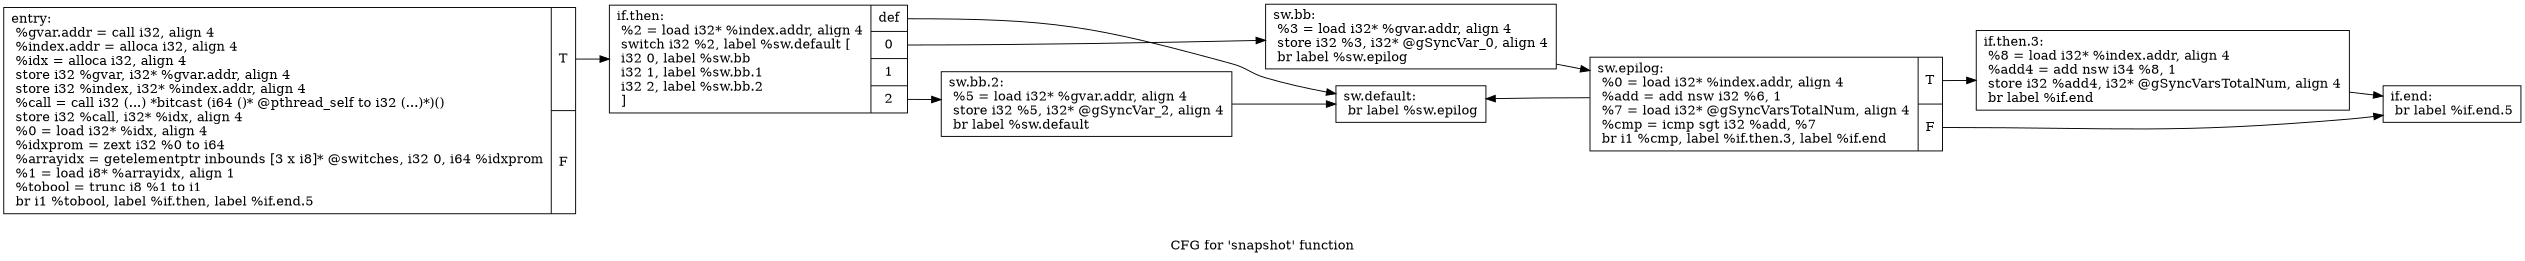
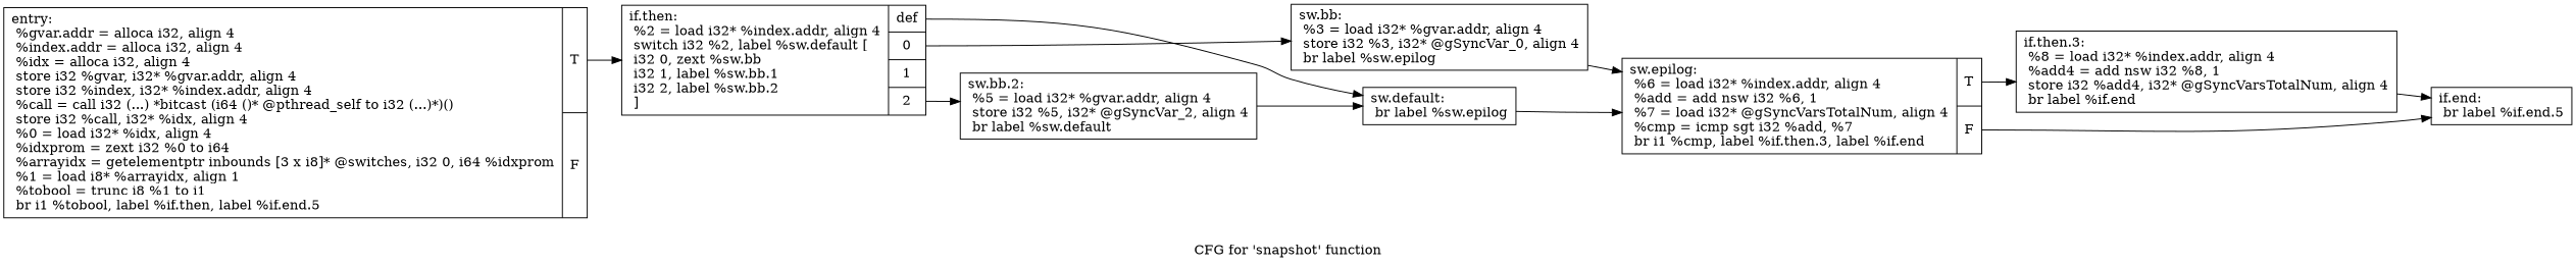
  digraph {
    label="CFG for 'snapshot' function"
    rankdir=LR
    node [shape=record]
-   n1 [label="{entry:\l  %gvar.addr = call i32, align 4\l  %index.addr = alloca i32, align 4\l  %idx = alloca i32, align 4\l  store i32 %gvar, i32* %gvar.addr, align 4\l  store i32 %index, i32* %index.addr, align 4\l  %call = call i32 (...) *bitcast (i64 ()* @pthread_self to i32 (...)*)()\l  store i32 %call, i32* %idx, align 4\l  %0 = load i32* %idx, align 4\l  %idxprom = zext i32 %0 to i64\l  %arrayidx = getelementptr inbounds [3 x i8]* @switches, i32 0, i64 %idxprom\l  %1 = load i8* %arrayidx, align 1\l  %tobool = trunc i8 %1 to i1\l  br i1 %tobool, label %if.then, label %if.end.5\l|{<s0>T|<s1>F}}"]
-   n2 [label="{if.then:                                          \l  %2 = load i32* %index.addr, align 4\l  switch i32 %2, label %sw.default [\l    i32 0, label %sw.bb\l    i32 1, label %sw.bb.1\l    i32 2, label %sw.bb.2\l  ]\l|{<s0>def|<s1>0|<s2>1|<s3>2}}"]
+   n1 [label="{entry:\l  %gvar.addr = alloca i32, align 4\l  %index.addr = alloca i32, align 4\l  %idx = alloca i32, align 4\l  store i32 %gvar, i32* %gvar.addr, align 4\l  store i32 %index, i32* %index.addr, align 4\l  %call = call i32 (...) *bitcast (i64 ()* @pthread_self to i32 (...)*)()\l  store i32 %call, i32* %idx, align 4\l  %0 = load i32* %idx, align 4\l  %idxprom = zext i32 %0 to i64\l  %arrayidx = getelementptr inbounds [3 x i8]* @switches, i32 0, i64 %idxprom\l  %1 = load i8* %arrayidx, align 1\l  %tobool = trunc i8 %1 to i1\l  br i1 %tobool, label %if.then, label %if.end.5\l|{<s0>T|<s1>F}}"]
+   n2 [label="{if.then:                                          \l  %2 = load i32* %index.addr, align 4\l  switch i32 %2, label %sw.default [\l    i32 0, zext %sw.bb\l    i32 1, label %sw.bb.1\l    i32 2, label %sw.bb.2\l  ]\l|{<s0>def|<s1>0|<s2>1|<s3>2}}"]
    n3 [label="{sw.default:                                       \l  br label %sw.epilog\l}"]
    n4 [label="{sw.bb:                                            \l  %3 = load i32* %gvar.addr, align 4\l  store i32 %3, i32* @gSyncVar_0, align 4\l  br label %sw.epilog\l}"]
    n5 [label="{sw.bb.2:                                          \l  %5 = load i32* %gvar.addr, align 4\l  store i32 %5, i32* @gSyncVar_2, align 4\l  br label %sw.default\l}"]
-   n6 [label="{sw.epilog:                                        \l  %0 = load i32* %index.addr, align 4\l  %add = add nsw i32 %6, 1\l  %7 = load i32* @gSyncVarsTotalNum, align 4\l  %cmp = icmp sgt i32 %add, %7\l  br i1 %cmp, label %if.then.3, label %if.end\l|{<s0>T|<s1>F}}"]
-   n7 [label="{if.then.3:                                        \l  %8 = load i32* %index.addr, align 4\l  %add4 = add nsw i34 %8, 1\l  store i32 %add4, i32* @gSyncVarsTotalNum, align 4\l  br label %if.end\l}"]
+   n6 [label="{sw.epilog:                                        \l  %6 = load i32* %index.addr, align 4\l  %add = add nsw i32 %6, 1\l  %7 = load i32* @gSyncVarsTotalNum, align 4\l  %cmp = icmp sgt i32 %add, %7\l  br i1 %cmp, label %if.then.3, label %if.end\l|{<s0>T|<s1>F}}"]
+   n7 [label="{if.then.3:                                        \l  %8 = load i32* %index.addr, align 4\l  %add4 = add nsw i32 %8, 1\l  store i32 %add4, i32* @gSyncVarsTotalNum, align 4\l  br label %if.end\l}"]
    n8 [label="{if.end:                                           \l  br label %if.end.5\l}"]
    n1 -> n2 [tailport=s0]
    n2 -> n3 [tailport=s0]
    n2 -> n4 [tailport=s1]
    n2 -> n5 [tailport=s3]
-   n6 -> n3
+   n3 -> n6
    n4 -> n6
    n5 -> n3
    n6 -> n7 [tailport=s0]
    n6 -> n8 [tailport=s1]
    n7 -> n8
  }
